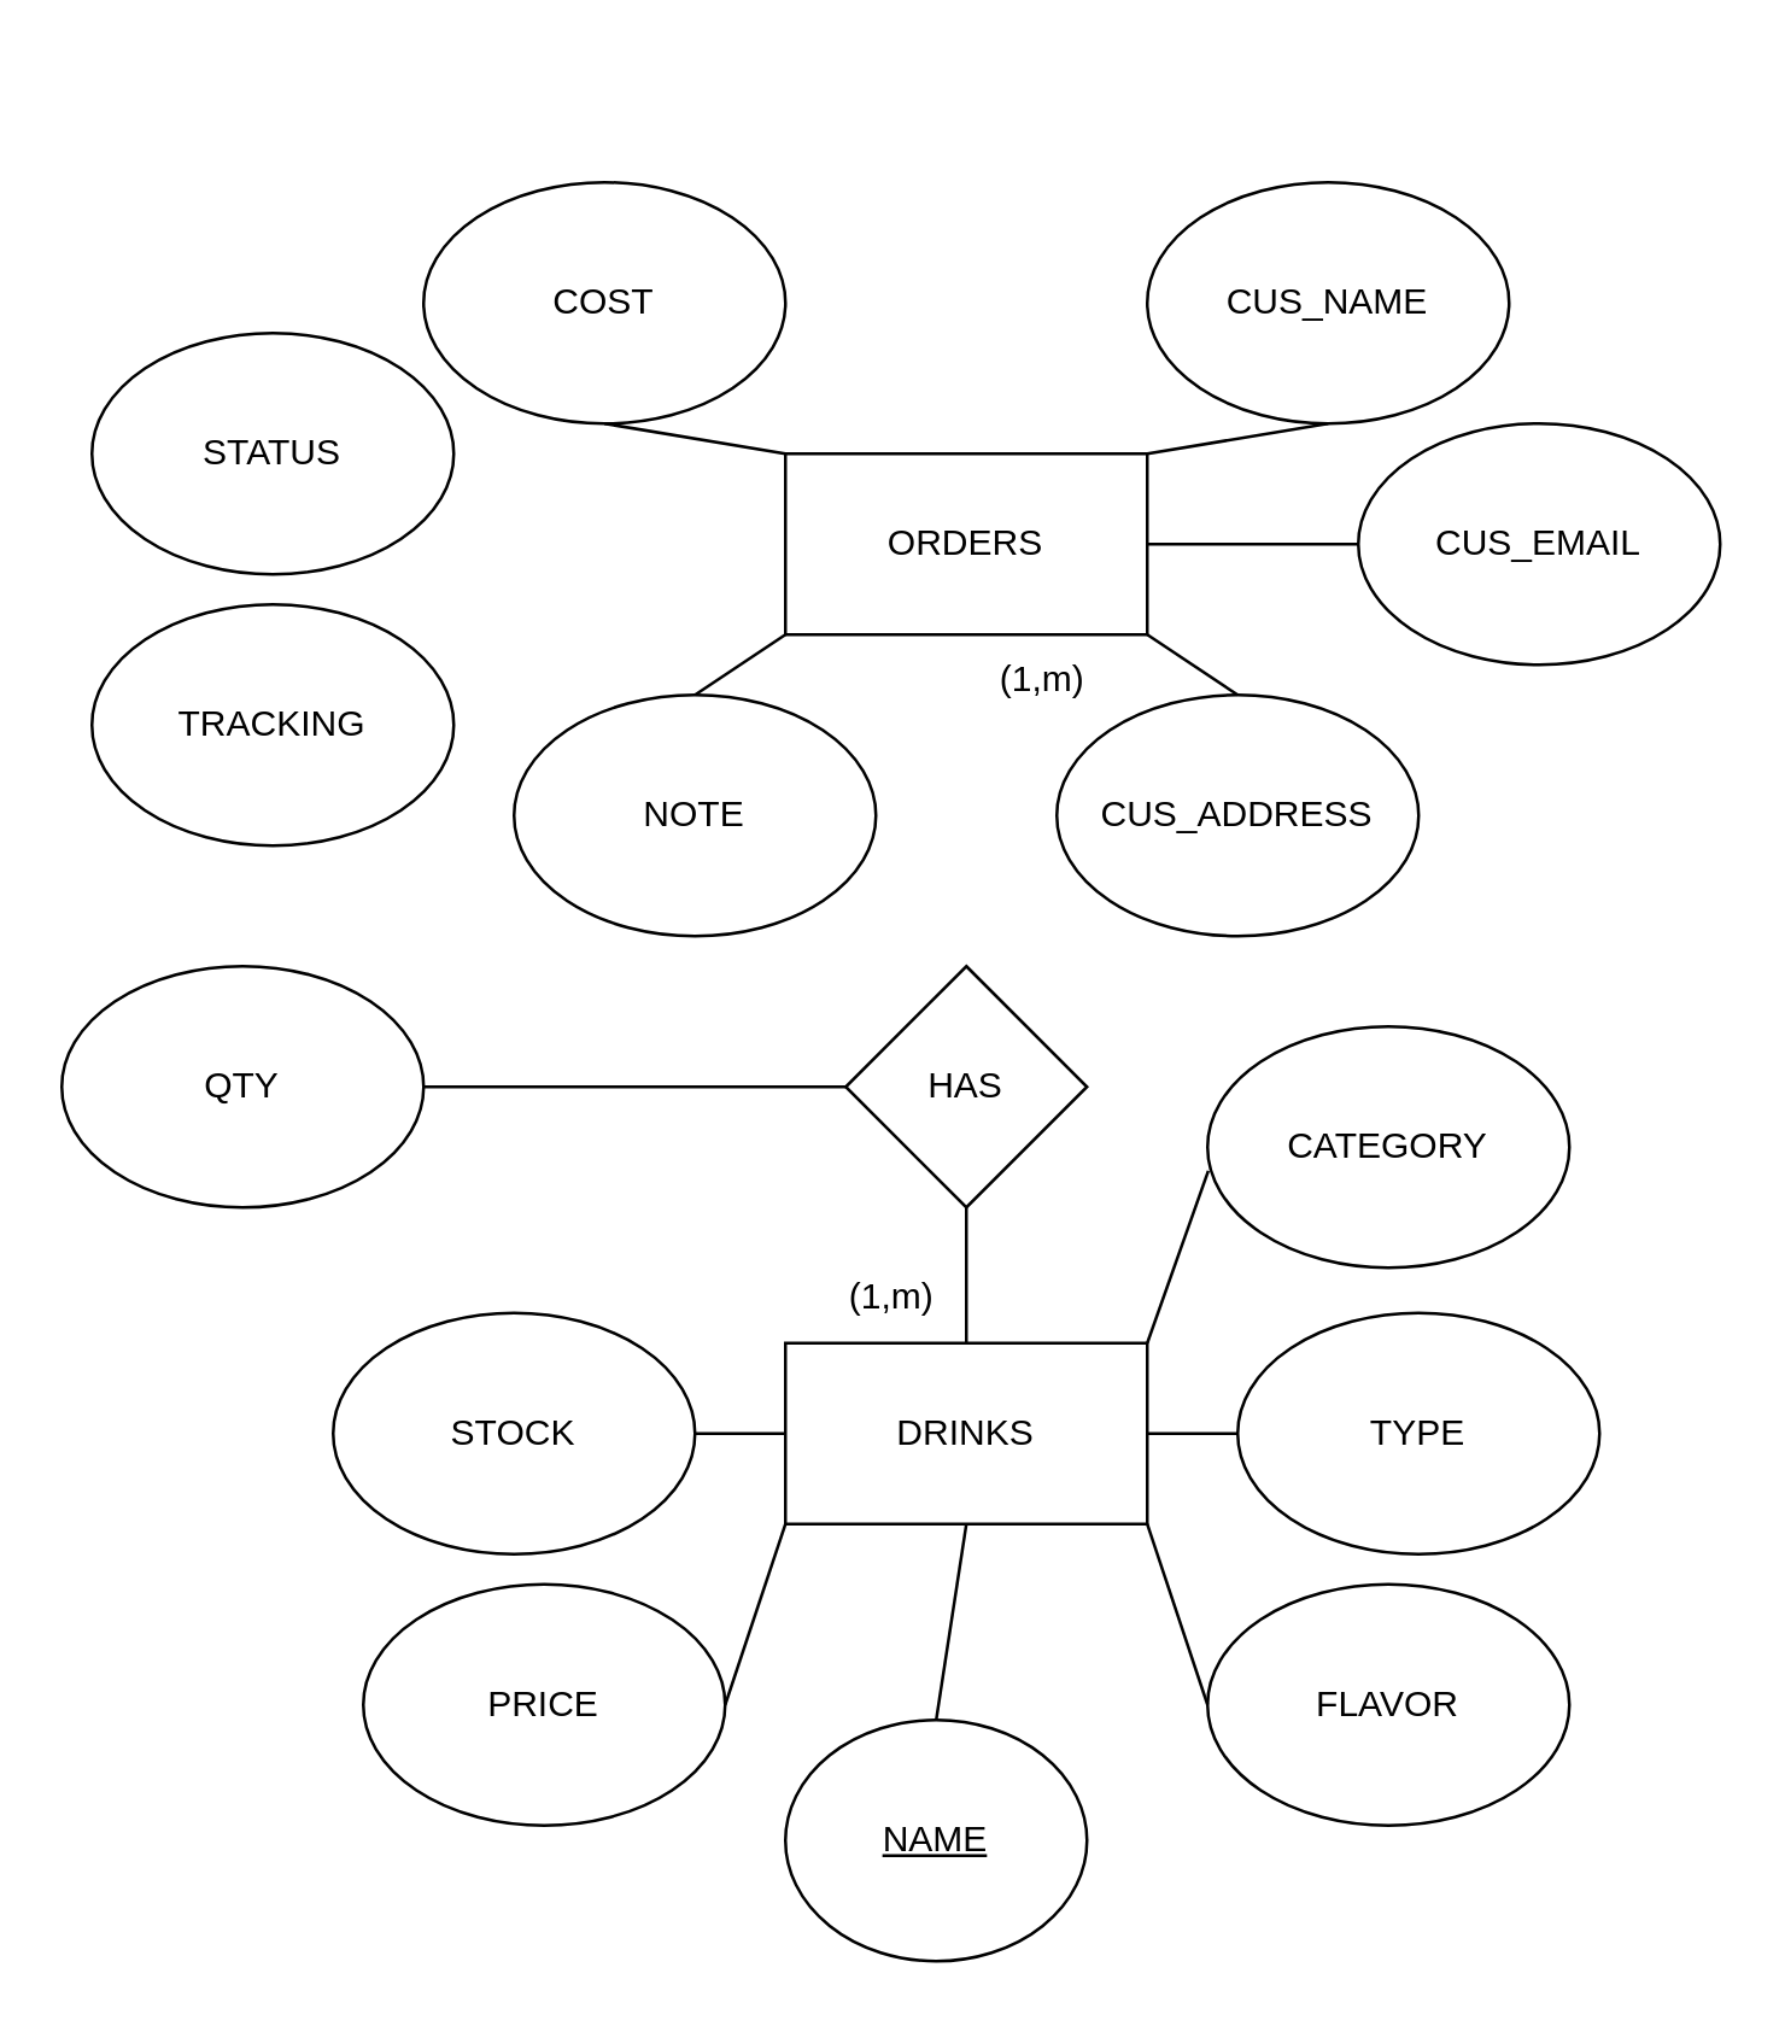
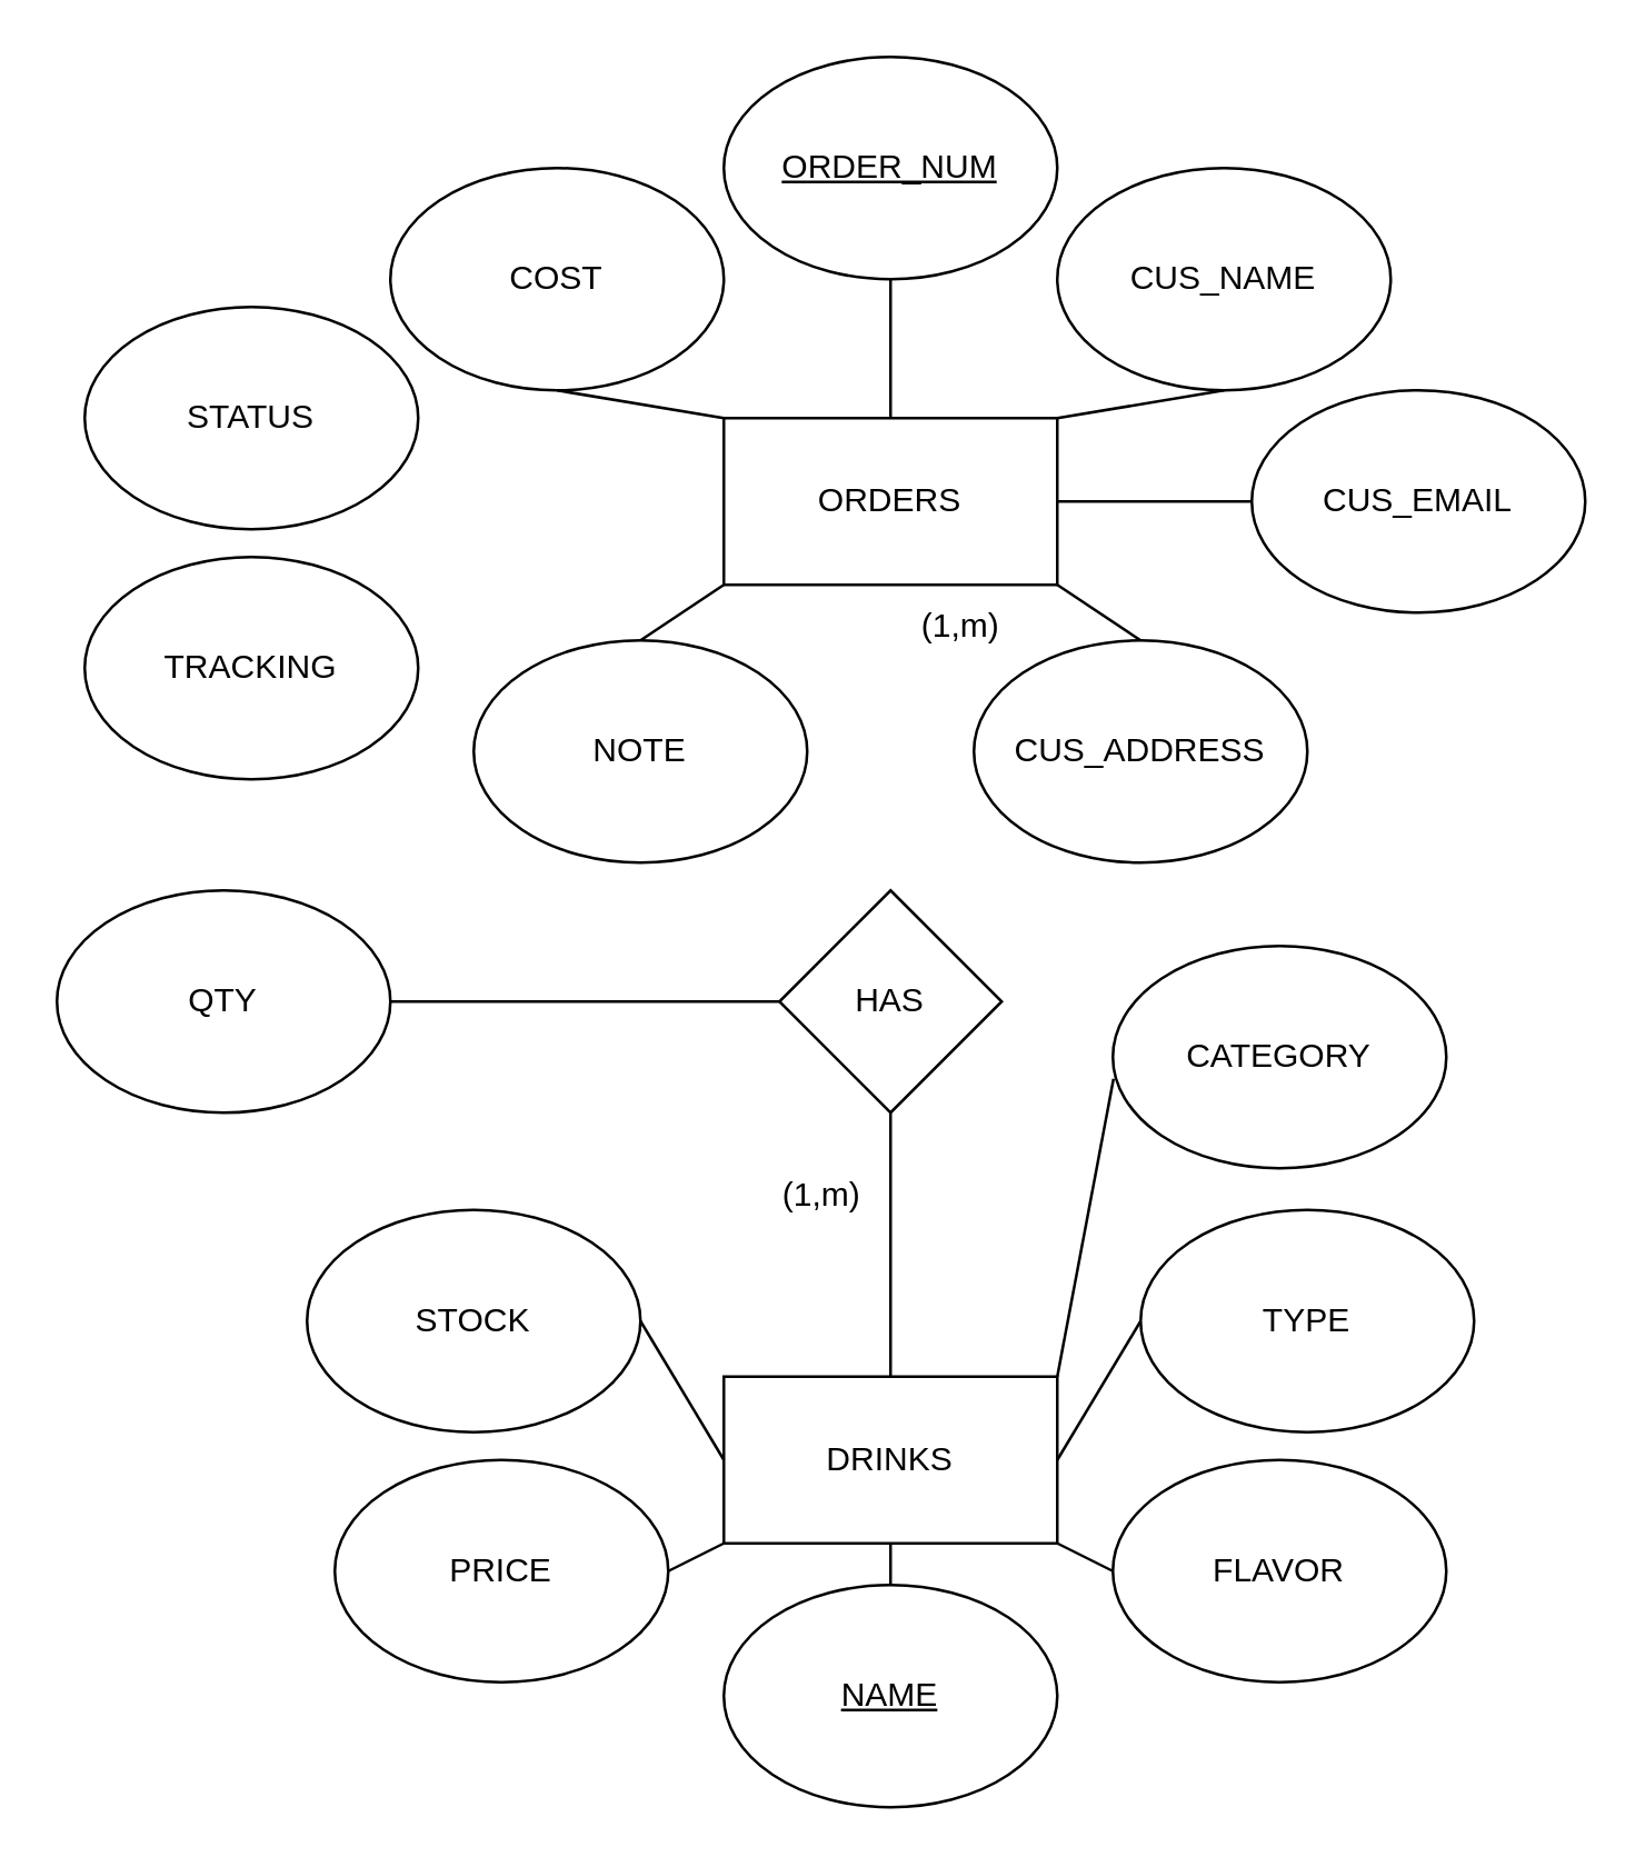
  <mxCell id="0" />
  <mxCell id="1" parent="0" />
+ <mxCell id="2" value="&lt;u&gt;ORDER_NUM&lt;/u&gt;" style="ellipse;whiteSpace=wrap;html=1;" parent="1" vertex="1"><mxGeometry x="260" y="20" width="120" height="80" as="geometry" /></mxCell>
  <mxCell id="3" value="ORDERS" style="rounded=0;whiteSpace=wrap;html=1;" parent="1" vertex="1"><mxGeometry x="260" y="150" width="120" height="60" as="geometry" /></mxCell>
- <mxCell id="4" value="DRINKS" style="rounded=0;whiteSpace=wrap;html=1;" parent="1" vertex="1"><mxGeometry x="260" y="445" width="120" height="60" as="geometry" /></mxCell>
- <mxCell id="5" value="&lt;u&gt;NAME&lt;/u&gt;" style="ellipse;whiteSpace=wrap;html=1;" parent="1" vertex="1"><mxGeometry x="260" y="570" width="100" height="80" as="geometry" /></mxCell>
+ <mxCell id="4" value="DRINKS" style="rounded=0;whiteSpace=wrap;html=1;" parent="1" vertex="1"><mxGeometry x="260" y="495" width="120" height="60" as="geometry" /></mxCell>
+ <mxCell id="5" value="&lt;u&gt;NAME&lt;/u&gt;" style="ellipse;whiteSpace=wrap;html=1;" parent="1" vertex="1"><mxGeometry x="260" y="570" width="120" height="80" as="geometry" /></mxCell>
  <mxCell id="6" value="" style="endArrow=none;html=1;rounded=0;entryX=0;entryY=1;entryDx=0;entryDy=0;exitX=1;exitY=0.5;exitDx=0;exitDy=0;" parent="1" source="33" target="4" edge="1"><mxGeometry width="50" height="50" relative="1" as="geometry"><mxPoint x="210" y="580" as="sourcePoint" /><mxPoint x="220" y="410" as="targetPoint" /></mxGeometry></mxCell>
+ <mxCell id="7" value="" style="endArrow=none;html=1;rounded=0;entryX=0.5;entryY=1;entryDx=0;entryDy=0;exitX=0.5;exitY=0;exitDx=0;exitDy=0;" parent="1" source="3" target="2" edge="1"><mxGeometry width="50" height="50" relative="1" as="geometry"><mxPoint x="170" y="390" as="sourcePoint" /><mxPoint x="220" y="340" as="targetPoint" /></mxGeometry></mxCell>
  <mxCell id="8" value="HAS" style="rhombus;whiteSpace=wrap;html=1;" parent="1" vertex="1"><mxGeometry x="280" y="320" width="80" height="80" as="geometry" /></mxCell>
  <mxCell id="9" value="CUS_NAME" style="ellipse;whiteSpace=wrap;html=1;" parent="1" vertex="1"><mxGeometry x="380" y="60" width="120" height="80" as="geometry" /></mxCell>
  <mxCell id="10" value="" style="endArrow=none;html=1;rounded=0;entryX=0.5;entryY=1;entryDx=0;entryDy=0;exitX=0.5;exitY=0;exitDx=0;exitDy=0;" parent="1" source="4" target="8" edge="1"><mxGeometry width="50" height="50" relative="1" as="geometry"><mxPoint x="330" y="270" as="sourcePoint" /><mxPoint x="330" y="220" as="targetPoint" /></mxGeometry></mxCell>
  <mxCell id="11" value="(1,m)" style="text;html=1;align=center;verticalAlign=middle;resizable=0;points=[];autosize=1;strokeColor=none;fillColor=none;" parent="1" vertex="1"><mxGeometry x="320" y="210" width="50" height="30" as="geometry" /></mxCell>
  <mxCell id="12" value="(1,m)" style="text;html=1;align=center;verticalAlign=middle;resizable=0;points=[];autosize=1;strokeColor=none;fillColor=none;" parent="1" vertex="1"><mxGeometry x="270" y="415" width="50" height="30" as="geometry" /></mxCell>
  <mxCell id="13" value="COST" style="ellipse;whiteSpace=wrap;html=1;" parent="1" vertex="1"><mxGeometry x="140" y="60" width="120" height="80" as="geometry" /></mxCell>
  <mxCell id="14" value="STATUS" style="ellipse;whiteSpace=wrap;html=1;" parent="1" vertex="1"><mxGeometry x="30" y="110" width="120" height="80" as="geometry" /></mxCell>
  <mxCell id="15" value="" style="endArrow=none;html=1;rounded=0;entryX=0;entryY=0;entryDx=0;entryDy=0;exitX=0.5;exitY=1;exitDx=0;exitDy=0;" parent="1" source="13" target="3" edge="1"><mxGeometry width="50" height="50" relative="1" as="geometry"><mxPoint x="170" y="390" as="sourcePoint" /><mxPoint x="220" y="340" as="targetPoint" /></mxGeometry></mxCell>
  <mxCell id="16" value="TRACKING" style="ellipse;whiteSpace=wrap;html=1;" parent="1" vertex="1"><mxGeometry x="30" y="200" width="120" height="80" as="geometry" /></mxCell>
  <mxCell id="17" value="CUS_ADDRESS" style="ellipse;whiteSpace=wrap;html=1;" parent="1" vertex="1"><mxGeometry x="350" y="230" width="120" height="80" as="geometry" /></mxCell>
  <mxCell id="18" value="" style="endArrow=none;html=1;rounded=0;entryX=0.5;entryY=1;entryDx=0;entryDy=0;exitX=1;exitY=0;exitDx=0;exitDy=0;" parent="1" source="3" target="9" edge="1"><mxGeometry width="50" height="50" relative="1" as="geometry"><mxPoint x="390" y="150" as="sourcePoint" /><mxPoint x="530" y="150" as="targetPoint" /></mxGeometry></mxCell>
  <mxCell id="19" value="CUS_EMAIL" style="ellipse;whiteSpace=wrap;html=1;" parent="1" vertex="1"><mxGeometry x="450" y="140" width="120" height="80" as="geometry" /></mxCell>
  <mxCell id="20" value="" style="endArrow=none;html=1;rounded=0;entryX=0;entryY=0.5;entryDx=0;entryDy=0;exitX=1;exitY=0.5;exitDx=0;exitDy=0;" parent="1" source="3" target="19" edge="1"><mxGeometry width="50" height="50" relative="1" as="geometry"><mxPoint x="400" y="180" as="sourcePoint" /><mxPoint x="530" y="179.41" as="targetPoint" /></mxGeometry></mxCell>
  <mxCell id="21" value="" style="endArrow=none;html=1;rounded=0;entryX=0.5;entryY=0;entryDx=0;entryDy=0;exitX=1;exitY=1;exitDx=0;exitDy=0;" parent="1" source="3" target="17" edge="1"><mxGeometry width="50" height="50" relative="1" as="geometry"><mxPoint x="410" y="200" as="sourcePoint" /><mxPoint x="465" y="200" as="targetPoint" /></mxGeometry></mxCell>
  <mxCell id="22" value="TYPE" style="ellipse;whiteSpace=wrap;html=1;" parent="1" vertex="1"><mxGeometry x="410" y="435" width="120" height="80" as="geometry" /></mxCell>
  <mxCell id="23" value="FLAVOR" style="ellipse;whiteSpace=wrap;html=1;" parent="1" vertex="1"><mxGeometry x="400" y="525" width="120" height="80" as="geometry" /></mxCell>
  <mxCell id="24" value="STOCK" style="ellipse;whiteSpace=wrap;html=1;" parent="1" vertex="1"><mxGeometry x="110" y="435" width="120" height="80" as="geometry" /></mxCell>
  <mxCell id="25" value="" style="endArrow=none;html=1;rounded=0;entryX=1;entryY=1;entryDx=0;entryDy=0;exitX=0;exitY=0.5;exitDx=0;exitDy=0;" parent="1" source="23" target="4" edge="1"><mxGeometry width="50" height="50" relative="1" as="geometry"><mxPoint x="360" y="560" as="sourcePoint" /><mxPoint x="440" y="530" as="targetPoint" /></mxGeometry></mxCell>
  <mxCell id="26" value="" style="endArrow=none;html=1;rounded=0;exitX=1;exitY=0.5;exitDx=0;exitDy=0;entryX=0;entryY=0.5;entryDx=0;entryDy=0;" parent="1" source="24" target="4" edge="1"><mxGeometry width="50" height="50" relative="1" as="geometry"><mxPoint x="390" y="580" as="sourcePoint" /><mxPoint x="440" y="530" as="targetPoint" /></mxGeometry></mxCell>
  <mxCell id="27" value="" style="endArrow=none;html=1;rounded=0;exitX=1;exitY=0.5;exitDx=0;exitDy=0;entryX=0;entryY=0.5;entryDx=0;entryDy=0;" parent="1" source="4" target="22" edge="1"><mxGeometry width="50" height="50" relative="1" as="geometry"><mxPoint x="390" y="440" as="sourcePoint" /><mxPoint x="440" y="390" as="targetPoint" /></mxGeometry></mxCell>
  <mxCell id="28" value="QTY" style="ellipse;whiteSpace=wrap;html=1;" parent="1" vertex="1"><mxGeometry x="20" y="320" width="120" height="80" as="geometry" /></mxCell>
  <mxCell id="29" value="" style="endArrow=none;html=1;rounded=0;entryX=0;entryY=0.5;entryDx=0;entryDy=0;exitX=1;exitY=0.5;exitDx=0;exitDy=0;" parent="1" source="28" target="8" edge="1"><mxGeometry width="50" height="50" relative="1" as="geometry"><mxPoint x="60" y="330" as="sourcePoint" /><mxPoint x="110" y="280" as="targetPoint" /></mxGeometry></mxCell>
  <mxCell id="30" value="" style="endArrow=none;html=1;rounded=0;entryX=0.5;entryY=1;entryDx=0;entryDy=0;exitX=0.5;exitY=0;exitDx=0;exitDy=0;" parent="1" source="5" target="4" edge="1"><mxGeometry width="50" height="50" relative="1" as="geometry"><mxPoint x="350" y="540" as="sourcePoint" /><mxPoint x="360" y="480" as="targetPoint" /></mxGeometry></mxCell>
  <mxCell id="31" value="NOTE" style="ellipse;whiteSpace=wrap;html=1;" vertex="1" parent="1"><mxGeometry x="170" y="230" width="120" height="80" as="geometry" /></mxCell>
  <mxCell id="32" value="" style="endArrow=none;html=1;rounded=0;entryX=0.5;entryY=0;entryDx=0;entryDy=0;" edge="1" parent="1" target="31"><mxGeometry width="50" height="50" relative="1" as="geometry"><mxPoint x="260" y="210" as="sourcePoint" /><mxPoint x="265" y="210" as="targetPoint" /></mxGeometry></mxCell>
  <mxCell id="33" value="PRICE" style="ellipse;whiteSpace=wrap;html=1;" vertex="1" parent="1"><mxGeometry x="120" y="525" width="120" height="80" as="geometry" /></mxCell>
  <mxCell id="34" value="CATEGORY" style="ellipse;whiteSpace=wrap;html=1;" vertex="1" parent="1"><mxGeometry x="400" y="340" width="120" height="80" as="geometry" /></mxCell>
  <mxCell id="35" value="" style="endArrow=none;html=1;rounded=0;exitX=1;exitY=0;exitDx=0;exitDy=0;entryX=0.002;entryY=0.598;entryDx=0;entryDy=0;entryPerimeter=0;" edge="1" parent="1" source="4" target="34"><mxGeometry width="50" height="50" relative="1" as="geometry"><mxPoint x="390" y="485" as="sourcePoint" /><mxPoint x="420" y="485" as="targetPoint" /></mxGeometry></mxCell>
